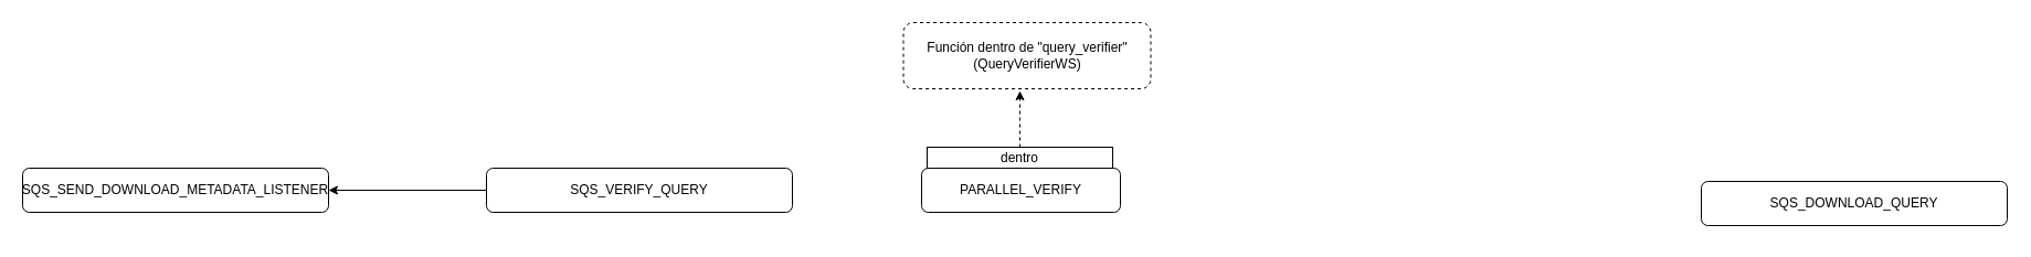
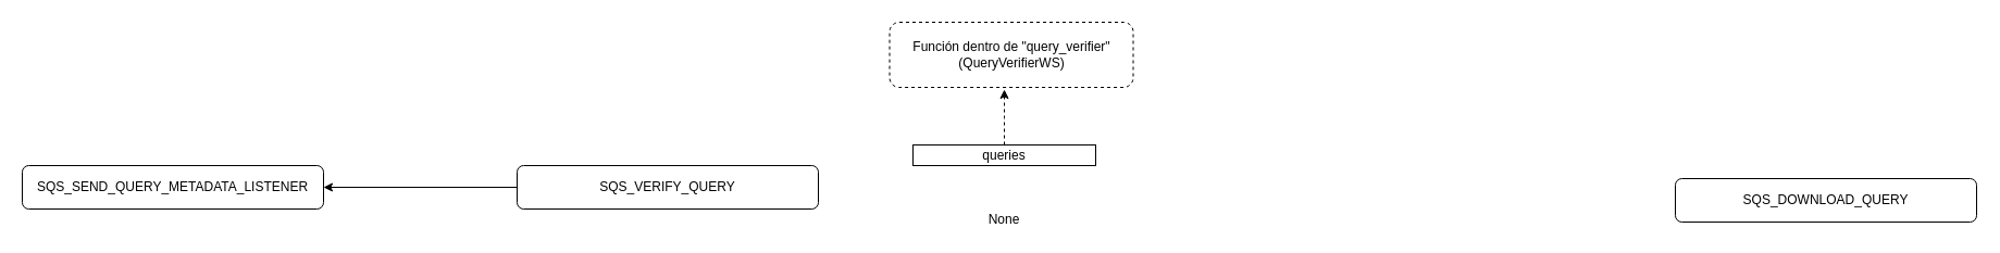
  <mxCell id="0" />
  <mxCell id="1" parent="0" />
  <mxCell id="2" value="Función dentro de &quot;query_verifier&quot; (QueryVerifierWS)" style="rounded=1;whiteSpace=wrap;html=1;dashed=1;fontColor=light-dark(#000000,#A8A8A8);strokeColor=light-dark(#000000,#A8A8A8);" vertex="1" parent="1"><mxGeometry x="817.5" y="20" width="224" height="60" as="geometry" /></mxCell>
- <mxCell id="3" value="SQS_SEND_DOWNLOAD_METADATA_LISTENER" style="rounded=1;whiteSpace=wrap;html=1;" vertex="1" parent="1"><mxGeometry x="20" y="152" width="277" height="40" as="geometry" /></mxCell>
+ <mxCell id="3" value="SQS_SEND_QUERY_METADATA_LISTENER" style="rounded=1;whiteSpace=wrap;html=1;" vertex="1" parent="1"><mxGeometry x="20" y="152" width="277" height="40" as="geometry" /></mxCell>
  <mxCell id="4" value="SQS_DOWNLOAD_QUERY" style="rounded=1;whiteSpace=wrap;html=1;" vertex="1" parent="1"><mxGeometry x="1540" y="164" width="277" height="40" as="geometry" /></mxCell>
  <mxCell id="5" style="edgeStyle=orthogonalEdgeStyle;rounded=0;orthogonalLoop=1;jettySize=auto;html=1;" edge="1" parent="1" source="6" target="3"><mxGeometry relative="1" as="geometry" /></mxCell>
- <mxCell id="6" value="SQS_VERIFY_QUERY" style="rounded=1;whiteSpace=wrap;html=1;" vertex="1" parent="1"><mxGeometry x="440" y="152" width="277" height="40" as="geometry" /></mxCell>
+ <mxCell id="6" value="SQS_VERIFY_QUERY" style="rounded=1;whiteSpace=wrap;html=1;" vertex="1" parent="1"><mxGeometry x="475" y="152" width="277" height="40" as="geometry" /></mxCell>
  <mxCell id="7" value="" style="group" vertex="1" connectable="0" parent="1"><mxGeometry x="834" y="133" width="180" height="78" as="geometry" /></mxCell>
  <mxCell id="8" style="edgeStyle=orthogonalEdgeStyle;rounded=0;orthogonalLoop=1;jettySize=auto;html=1;dashed=1;strokeColor=light-dark(#000000,#A8A8A8);" edge="1" parent="7" source="9"><mxGeometry relative="1" as="geometry"><mxPoint x="89" y="-51" as="targetPoint" /></mxGeometry></mxCell>
- <mxCell id="9" value="dentro" style="rounded=0;whiteSpace=wrap;html=1;fillColor=light-dark(#FFFFFF,#058C3D);strokeColor=light-dark(#000000,#0C590A);" vertex="1" parent="7"><mxGeometry x="5" width="168" height="19" as="geometry" /></mxCell>
- <mxCell id="11" value="PARALLEL_VERIFY" style="rounded=1;whiteSpace=wrap;html=1;" vertex="1" parent="7"><mxGeometry y="19" width="180" height="40" as="geometry" /></mxCell>
+ <mxCell id="9" value="queries" style="rounded=0;whiteSpace=wrap;html=1;fillColor=light-dark(#FFFFFF,#058C3D);strokeColor=light-dark(#000000,#0C590A);" vertex="1" parent="7"><mxGeometry x="5" width="168" height="19" as="geometry" /></mxCell>
+ <mxCell id="10" value="None" style="rounded=0;whiteSpace=wrap;html=1;fillColor=light-dark(#FFFFFF,#283A7A);strokeColor=light-dark(#FFFFFF,#4361CC);" vertex="1" parent="7"><mxGeometry x="5" y="59" width="168" height="19" as="geometry" /></mxCell>
